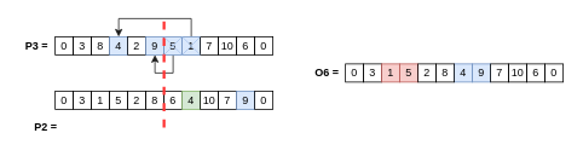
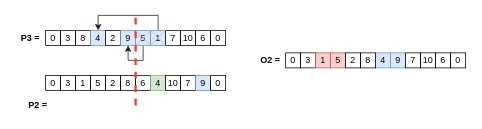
  <mxCell id="0" />
  <mxCell id="1" parent="0" />
  <mxCell id="2" value="0" style="rounded=0;whiteSpace=wrap;html=1;fillColor=none;" parent="1" vertex="1"><mxGeometry x="60" y="40" width="20" height="20" as="geometry" /></mxCell>
  <mxCell id="3" value="3" style="rounded=0;whiteSpace=wrap;html=1;fillColor=none;" parent="1" vertex="1"><mxGeometry x="80" y="40" width="20" height="20" as="geometry" /></mxCell>
  <mxCell id="4" value="8" style="rounded=0;whiteSpace=wrap;html=1;fillColor=none;" parent="1" vertex="1"><mxGeometry x="100" y="40" width="20" height="20" as="geometry" /></mxCell>
  <mxCell id="5" value="4" style="rounded=0;whiteSpace=wrap;html=1;fillColor=#dae8fc;strokeColor=#6c8ebf;" parent="1" vertex="1"><mxGeometry x="120" y="40" width="20" height="20" as="geometry" /></mxCell>
  <mxCell id="6" value="2" style="rounded=0;whiteSpace=wrap;html=1;fillColor=none;" parent="1" vertex="1"><mxGeometry x="140" y="40" width="20" height="20" as="geometry" /></mxCell>
  <mxCell id="7" value="9" style="rounded=0;whiteSpace=wrap;html=1;fillColor=#dae8fc;strokeColor=#6c8ebf;" parent="1" vertex="1"><mxGeometry x="160" y="40" width="20" height="20" as="geometry" /></mxCell>
  <mxCell id="8" style="edgeStyle=orthogonalEdgeStyle;rounded=0;orthogonalLoop=1;jettySize=auto;html=1;exitX=0.5;exitY=1;exitDx=0;exitDy=0;strokeColor=#1A1A1A;strokeWidth=1;" parent="1" source="9" target="7" edge="1"><mxGeometry relative="1" as="geometry" /></mxCell>
  <mxCell id="9" value="5" style="rounded=0;whiteSpace=wrap;html=1;fillColor=#dae8fc;strokeColor=#6c8ebf;" parent="1" vertex="1"><mxGeometry x="180" y="40" width="20" height="20" as="geometry" /></mxCell>
  <mxCell id="10" style="edgeStyle=orthogonalEdgeStyle;rounded=0;orthogonalLoop=1;jettySize=auto;html=1;exitX=0.5;exitY=0;exitDx=0;exitDy=0;entryX=0.5;entryY=0;entryDx=0;entryDy=0;strokeColor=#1A1A1A;strokeWidth=1;" parent="1" source="11" target="5" edge="1"><mxGeometry relative="1" as="geometry" /></mxCell>
  <mxCell id="11" value="1" style="rounded=0;whiteSpace=wrap;html=1;fillColor=#dae8fc;strokeColor=#6c8ebf;" parent="1" vertex="1"><mxGeometry x="200" y="40" width="20" height="20" as="geometry" /></mxCell>
  <mxCell id="12" value="7" style="rounded=0;whiteSpace=wrap;html=1;fillColor=none;" parent="1" vertex="1"><mxGeometry x="220" y="40" width="20" height="20" as="geometry" /></mxCell>
  <mxCell id="13" value="10" style="rounded=0;whiteSpace=wrap;html=1;fillColor=none;" parent="1" vertex="1"><mxGeometry x="240" y="40" width="20" height="20" as="geometry" /></mxCell>
  <mxCell id="14" value="6" style="rounded=0;whiteSpace=wrap;html=1;fillColor=none;" parent="1" vertex="1"><mxGeometry x="260" y="40" width="20" height="20" as="geometry" /></mxCell>
  <mxCell id="15" value="0" style="rounded=0;whiteSpace=wrap;html=1;fillColor=none;" parent="1" vertex="1"><mxGeometry x="280" y="40" width="20" height="20" as="geometry" /></mxCell>
  <mxCell id="16" value="0" style="rounded=0;whiteSpace=wrap;html=1;fillColor=none;" parent="1" vertex="1"><mxGeometry x="60" y="100" width="20" height="20" as="geometry" /></mxCell>
  <mxCell id="17" value="3" style="rounded=0;whiteSpace=wrap;html=1;fillColor=none;" parent="1" vertex="1"><mxGeometry x="80" y="100" width="20" height="20" as="geometry" /></mxCell>
  <mxCell id="18" value="1" style="rounded=0;whiteSpace=wrap;html=1;fillColor=none;" parent="1" vertex="1"><mxGeometry x="100" y="100" width="20" height="20" as="geometry" /></mxCell>
  <mxCell id="19" value="5" style="rounded=0;whiteSpace=wrap;html=1;fillColor=none;" parent="1" vertex="1"><mxGeometry x="120" y="100" width="20" height="20" as="geometry" /></mxCell>
  <mxCell id="20" value="2" style="rounded=0;whiteSpace=wrap;html=1;fillColor=none;" parent="1" vertex="1"><mxGeometry x="140" y="100" width="20" height="20" as="geometry" /></mxCell>
  <mxCell id="21" value="8" style="rounded=0;whiteSpace=wrap;html=1;fillColor=none;" parent="1" vertex="1"><mxGeometry x="160" y="100" width="20" height="20" as="geometry" /></mxCell>
  <mxCell id="22" value="6" style="rounded=0;whiteSpace=wrap;html=1;fillColor=none;" parent="1" vertex="1"><mxGeometry x="180" y="100" width="20" height="20" as="geometry" /></mxCell>
  <mxCell id="23" value="4" style="rounded=0;whiteSpace=wrap;html=1;fillColor=#d5e8d4;strokeColor=#82b366;" parent="1" vertex="1"><mxGeometry x="200" y="100" width="20" height="20" as="geometry" /></mxCell>
  <mxCell id="24" value="10" style="rounded=0;whiteSpace=wrap;html=1;fillColor=none;" parent="1" vertex="1"><mxGeometry x="220" y="100" width="20" height="20" as="geometry" /></mxCell>
  <mxCell id="25" value="7" style="rounded=0;whiteSpace=wrap;html=1;fillColor=none;" parent="1" vertex="1"><mxGeometry x="240" y="100" width="20" height="20" as="geometry" /></mxCell>
  <mxCell id="26" value="9" style="rounded=0;whiteSpace=wrap;html=1;fillColor=#dae8fc;strokeColor=#6c8ebf;" parent="1" vertex="1"><mxGeometry x="260" y="100" width="20" height="20" as="geometry" /></mxCell>
  <mxCell id="27" value="0" style="rounded=0;whiteSpace=wrap;html=1;fillColor=none;" parent="1" vertex="1"><mxGeometry x="280" y="100" width="20" height="20" as="geometry" /></mxCell>
  <mxCell id="28" value="" style="endArrow=none;html=1;rounded=0;strokeWidth=3;strokeColor=#FF3333;dashed=1;" parent="1" edge="1"><mxGeometry width="50" height="50" relative="1" as="geometry"><mxPoint x="180" y="140" as="sourcePoint" /><mxPoint x="180" y="20" as="targetPoint" /></mxGeometry></mxCell>
  <mxCell id="29" value="P3 =" style="text;html=1;strokeColor=none;fillColor=none;align=center;verticalAlign=middle;whiteSpace=wrap;rounded=0;fontStyle=1" parent="1" vertex="1"><mxGeometry x="20" y="40" width="40" height="20" as="geometry" /></mxCell>
  <mxCell id="30" value="P2 =" style="text;html=1;strokeColor=none;fillColor=none;align=center;verticalAlign=middle;whiteSpace=wrap;rounded=0;fontStyle=1" parent="1" vertex="1"><mxGeometry x="30" y="130" width="40" height="20" as="geometry" /></mxCell>
  <mxCell id="31" value="4" style="rounded=0;whiteSpace=wrap;html=1;fillColor=#dae8fc;strokeColor=#6c8ebf;" parent="1" vertex="1"><mxGeometry x="500" y="70" width="20" height="20" as="geometry" /></mxCell>
  <mxCell id="32" value="9" style="rounded=0;whiteSpace=wrap;html=1;fillColor=#dae8fc;strokeColor=#6c8ebf;" parent="1" vertex="1"><mxGeometry x="520" y="70" width="20" height="20" as="geometry" /></mxCell>
  <mxCell id="33" value="7" style="rounded=0;whiteSpace=wrap;html=1;fillColor=none;" parent="1" vertex="1"><mxGeometry x="540" y="70" width="20" height="20" as="geometry" /></mxCell>
  <mxCell id="34" value="10" style="rounded=0;whiteSpace=wrap;html=1;fillColor=none;" parent="1" vertex="1"><mxGeometry x="560" y="70" width="20" height="20" as="geometry" /></mxCell>
  <mxCell id="35" value="6" style="rounded=0;whiteSpace=wrap;html=1;fillColor=none;" parent="1" vertex="1"><mxGeometry x="580" y="70" width="20" height="20" as="geometry" /></mxCell>
  <mxCell id="36" value="0" style="rounded=0;whiteSpace=wrap;html=1;fillColor=none;" parent="1" vertex="1"><mxGeometry x="600" y="70" width="20" height="20" as="geometry" /></mxCell>
- <mxCell id="37" value="O6 =" style="text;html=1;strokeColor=none;fillColor=none;align=center;verticalAlign=middle;whiteSpace=wrap;rounded=0;fontStyle=1" parent="1" vertex="1"><mxGeometry x="340" y="70" width="40" height="20" as="geometry" /></mxCell>
+ <mxCell id="37" value="O2 =" style="text;html=1;strokeColor=none;fillColor=none;align=center;verticalAlign=middle;whiteSpace=wrap;rounded=0;fontStyle=1" parent="1" vertex="1"><mxGeometry x="340" y="70" width="40" height="20" as="geometry" /></mxCell>
  <mxCell id="38" value="0" style="rounded=0;whiteSpace=wrap;html=1;fillColor=none;" parent="1" vertex="1"><mxGeometry x="380" y="70" width="20" height="20" as="geometry" /></mxCell>
  <mxCell id="39" value="3" style="rounded=0;whiteSpace=wrap;html=1;fillColor=none;" parent="1" vertex="1"><mxGeometry x="400" y="70" width="20" height="20" as="geometry" /></mxCell>
  <mxCell id="40" value="1" style="rounded=0;whiteSpace=wrap;html=1;fillColor=#f8cecc;strokeColor=#b85450;" parent="1" vertex="1"><mxGeometry x="420" y="70" width="20" height="20" as="geometry" /></mxCell>
  <mxCell id="41" value="5" style="rounded=0;whiteSpace=wrap;html=1;fillColor=#f8cecc;strokeColor=#b85450;" parent="1" vertex="1"><mxGeometry x="440" y="70" width="20" height="20" as="geometry" /></mxCell>
  <mxCell id="42" value="2" style="rounded=0;whiteSpace=wrap;html=1;fillColor=none;" parent="1" vertex="1"><mxGeometry x="460" y="70" width="20" height="20" as="geometry" /></mxCell>
  <mxCell id="43" value="8" style="rounded=0;whiteSpace=wrap;html=1;fillColor=none;" parent="1" vertex="1"><mxGeometry x="480" y="70" width="20" height="20" as="geometry" /></mxCell>
  <mxCell id="44" value="" style="endArrow=none;html=1;rounded=0;strokeColor=#A9C4EB;exitX=0;exitY=0;exitDx=0;exitDy=0;entryX=1;entryY=1;entryDx=0;entryDy=0;" edge="1" parent="1" source="9" target="9"><mxGeometry width="50" height="50" relative="1" as="geometry"><mxPoint x="340" y="0" as="sourcePoint" /><mxPoint x="390" y="20" as="targetPoint" /></mxGeometry></mxCell>
  <mxCell id="45" value="" style="endArrow=none;html=1;rounded=0;strokeColor=#A9C4EB;exitX=0;exitY=0;exitDx=0;exitDy=0;entryX=0;entryY=1;entryDx=0;entryDy=0;" edge="1" parent="1" source="11" target="12"><mxGeometry width="50" height="50" relative="1" as="geometry"><mxPoint x="340" y="10" as="sourcePoint" /><mxPoint x="390" y="-40" as="targetPoint" /></mxGeometry></mxCell>
  <mxCell id="46" value="" style="endArrow=none;html=1;rounded=0;strokeColor=#A9C4EB;entryX=0;entryY=0;entryDx=0;entryDy=0;" edge="1" parent="1" target="11"><mxGeometry width="50" height="50" relative="1" as="geometry"><mxPoint x="180" y="60" as="sourcePoint" /><mxPoint x="390" y="-40" as="targetPoint" /></mxGeometry></mxCell>
  <mxCell id="47" value="" style="endArrow=none;html=1;rounded=0;strokeColor=#A9C4EB;exitX=0;exitY=1;exitDx=0;exitDy=0;entryX=0;entryY=0;entryDx=0;entryDy=0;" edge="1" parent="1" source="11" target="12"><mxGeometry width="50" height="50" relative="1" as="geometry"><mxPoint x="340" y="10" as="sourcePoint" /><mxPoint x="390" y="-40" as="targetPoint" /></mxGeometry></mxCell>
